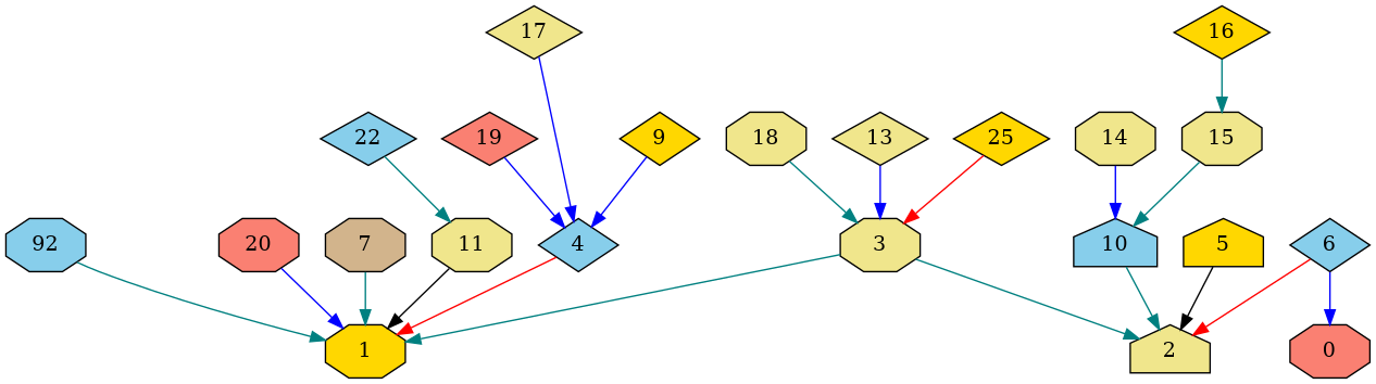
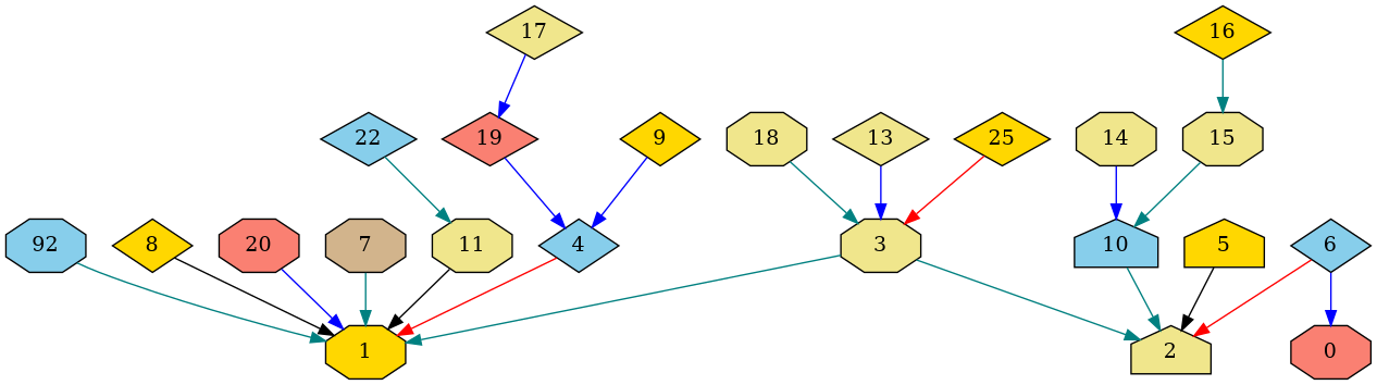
  digraph {
    fontname="DejaVu Serif"
    node [fillcolor=khaki fontname="DejaVu Serif" shape=diamond style=filled]
    edge [Label=1 color=teal fontname="DejaVu Serif"]
    22 [fillcolor=skyblue]
    11 [shape=octagon]
    1 [fillcolor=gold shape=octagon]
    7 [fillcolor=tan shape=octagon]
    18 [shape=octagon]
    3 [shape=octagon]
    2 [shape=house]
    4 [fillcolor=skyblue]
    17
    19 [fillcolor=salmon]
    16 [fillcolor=gold]
    15 [shape=octagon]
    10 [fillcolor=skyblue shape=house]
    13
    n15 [fillcolor=skyblue label=92 shape=octagon]
+   8 [fillcolor=gold]
    6 [fillcolor=skyblue]
    0 [fillcolor=salmon shape=octagon]
    5 [fillcolor=gold shape=house]
    14 [shape=octagon]
    9 [fillcolor=gold]
    n22 [fillcolor=gold label=25]
    20 [fillcolor=salmon shape=octagon]
    22 -> 11 [Label=9]
    11 -> 1 [Label=5 color=black]
    7 -> 1 [Label=8]
    18 -> 3 [Label=7]
    3 -> 1
    3 -> 2
    4 -> 1 [Label=2 color=red]
-   17 -> 4 [Label=7 color=blue]
+   17 -> 19 [Label=7 color=blue]
    19 -> 4 [Label=6 color=blue]
    16 -> 15 [Label=4]
    15 -> 10 [Label=2]
    10 -> 2
    13 -> 3 [Label=3 color=blue]
    n15 -> 1 [Label=3]
+   8 -> 1 [Label=3 color=black]
    6 -> 2 [color=red]
    6 -> 0 [Label=3 color=blue]
    5 -> 2 [Label=3 color=black]
    14 -> 10 [Label=2 color=blue]
    9 -> 4 [Label=2 color=blue]
    n22 -> 3 [color=red]
    20 -> 1 [color=blue]
  }
